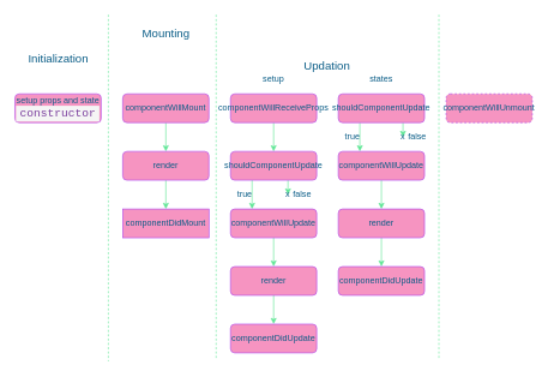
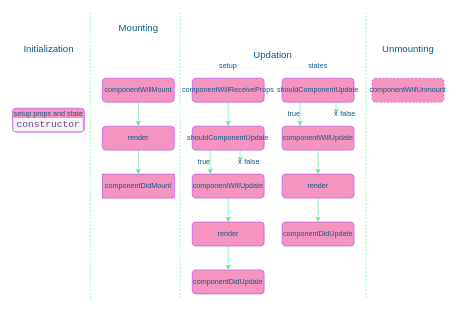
  <mxCell id="0" />
  <mxCell id="1" parent="0" />
  <mxCell id="2" value="&lt;font style=&quot;font-size: 16px&quot;&gt;Initialization&lt;/font&gt;" style="text;html=1;align=center;verticalAlign=middle;resizable=0;points=[];autosize=1;fontColor=#095C86;" parent="1" vertex="1"><mxGeometry x="30" y="70" width="100" height="20" as="geometry" /></mxCell>
- <mxCell id="3" value="setup props and state&lt;br&gt;&lt;div style=&quot;color: rgb(51 , 51 , 51) ; background-color: rgb(245 , 245 , 245) ; font-family: &amp;#34;consolas&amp;#34; , &amp;#34;courier new&amp;#34; , monospace ; font-size: 16px ; line-height: 22px&quot;&gt;&lt;span style=&quot;color: #7a3e9d&quot;&gt;constructor&lt;/span&gt;&lt;/div&gt;" style="rounded=1;whiteSpace=wrap;html=1;fillColor=#F694C1;strokeColor=#AF45ED;fontColor=#095C86;" parent="1" vertex="1"><mxGeometry x="20" y="130" width="120" height="40" as="geometry" /></mxCell>
+ <mxCell id="3" value="setup props and state&lt;br&gt;&lt;div style=&quot;color: rgb(51 , 51 , 51) ; background-color: rgb(245 , 245 , 245) ; font-family: &amp;#34;consolas&amp;#34; , &amp;#34;courier new&amp;#34; , monospace ; font-size: 16px ; line-height: 22px&quot;&gt;&lt;span style=&quot;color: #7a3e9d&quot;&gt;constructor&lt;/span&gt;&lt;/div&gt;" style="rounded=1;whiteSpace=wrap;html=1;fillColor=#F694C1;strokeColor=#AF45ED;fontColor=#095C86;" parent="1" vertex="1"><mxGeometry x="20" y="180" width="120" height="40" as="geometry" /></mxCell>
  <mxCell id="4" value="&lt;font style=&quot;font-size: 16px&quot;&gt;Mounting&lt;/font&gt;" style="text;html=1;align=center;verticalAlign=middle;resizable=0;points=[];autosize=1;fontColor=#095C86;" parent="1" vertex="1"><mxGeometry x="190" y="35" width="80" height="20" as="geometry" /></mxCell>
  <mxCell id="5" value="" style="edgeStyle=orthogonalEdgeStyle;rounded=0;orthogonalLoop=1;jettySize=auto;html=1;strokeColor=#60E696;fontColor=#095C86;" parent="1" source="6" target="8" edge="1"><mxGeometry relative="1" as="geometry" /></mxCell>
  <mxCell id="6" value="componentWillMount" style="rounded=1;whiteSpace=wrap;html=1;fillColor=#F694C1;strokeColor=#AF45ED;fontColor=#095C86;" parent="1" vertex="1"><mxGeometry x="170" y="130" width="120" height="40" as="geometry" /></mxCell>
  <mxCell id="7" value="" style="edgeStyle=orthogonalEdgeStyle;rounded=0;orthogonalLoop=1;jettySize=auto;html=1;strokeColor=#60E696;fontColor=#095C86;" parent="1" source="8" target="9" edge="1"><mxGeometry relative="1" as="geometry"><Array as="points"><mxPoint x="230" y="310" /><mxPoint x="230" y="310" /></Array></mxGeometry></mxCell>
  <mxCell id="8" value="render" style="whiteSpace=wrap;html=1;rounded=1;fillColor=#F694C1;strokeColor=#AF45ED;fontColor=#095C86;" parent="1" vertex="1"><mxGeometry x="170" y="210" width="120" height="40" as="geometry" /></mxCell>
  <mxCell id="9" value="componentDidMount" style="whiteSpace=wrap;html=1;fillColor=#F694C1;strokeColor=#AF45ED;fontColor=#095C86;direction=west;rounded=0;" parent="1" vertex="1"><mxGeometry x="170" y="290" width="120" height="40" as="geometry" /></mxCell>
  <mxCell id="10" value="&lt;font style=&quot;font-size: 16px&quot;&gt;Updation&lt;/font&gt;" style="text;html=1;align=center;verticalAlign=middle;resizable=0;points=[];autosize=1;fontColor=#095C86;" parent="1" vertex="1"><mxGeometry x="414" y="80" width="80" height="20" as="geometry" /></mxCell>
  <mxCell id="11" value="" style="edgeStyle=orthogonalEdgeStyle;rounded=0;orthogonalLoop=1;jettySize=auto;html=1;strokeColor=#60E696;fontColor=#095C86;" parent="1" source="12" target="18" edge="1"><mxGeometry relative="1" as="geometry" /></mxCell>
  <mxCell id="12" value="&lt;font style=&quot;font-size: 12px&quot;&gt;componentWillReceiveProps&lt;/font&gt;" style="rounded=1;whiteSpace=wrap;html=1;fillColor=#F694C1;strokeColor=#AF45ED;fontColor=#095C86;" parent="1" vertex="1"><mxGeometry x="320" y="130" width="120" height="40" as="geometry" /></mxCell>
  <mxCell id="13" value="" style="edgeStyle=orthogonalEdgeStyle;rounded=0;orthogonalLoop=1;jettySize=auto;html=1;strokeColor=#60E696;fontColor=#095C86;" parent="1" source="15" target="28" edge="1"><mxGeometry relative="1" as="geometry"><Array as="points"><mxPoint x="500" y="190" /><mxPoint x="500" y="190" /></Array></mxGeometry></mxCell>
  <mxCell id="14" value="" style="edgeStyle=orthogonalEdgeStyle;rounded=0;orthogonalLoop=1;jettySize=auto;html=1;strokeColor=#60E696;fontColor=#095C86;" parent="1" source="15" edge="1"><mxGeometry relative="1" as="geometry"><mxPoint x="560" y="190" as="targetPoint" /><Array as="points"><mxPoint x="560" y="190" /><mxPoint x="560" y="190" /></Array></mxGeometry></mxCell>
  <mxCell id="15" value="shouldComponentUpdate" style="rounded=1;whiteSpace=wrap;html=1;fillColor=#F694C1;strokeColor=#AF45ED;fontColor=#095C86;" parent="1" vertex="1"><mxGeometry x="470" y="130" width="120" height="40" as="geometry" /></mxCell>
  <mxCell id="16" value="" style="edgeStyle=orthogonalEdgeStyle;rounded=0;orthogonalLoop=1;jettySize=auto;html=1;strokeColor=#60E696;fontColor=#095C86;" parent="1" source="18" target="20" edge="1"><mxGeometry relative="1" as="geometry"><Array as="points"><mxPoint x="350" y="270" /><mxPoint x="350" y="270" /></Array></mxGeometry></mxCell>
  <mxCell id="17" value="" style="edgeStyle=orthogonalEdgeStyle;rounded=0;orthogonalLoop=1;jettySize=auto;html=1;strokeColor=#60E696;fontColor=#095C86;" parent="1" source="18" edge="1"><mxGeometry relative="1" as="geometry"><mxPoint x="400" y="270" as="targetPoint" /><Array as="points"><mxPoint x="400" y="260" /><mxPoint x="400" y="260" /></Array></mxGeometry></mxCell>
  <mxCell id="18" value="shouldComponentUpdate" style="whiteSpace=wrap;html=1;rounded=1;fillColor=#F694C1;strokeColor=#AF45ED;fontColor=#095C86;" parent="1" vertex="1"><mxGeometry x="320" y="210" width="120" height="40" as="geometry" /></mxCell>
  <mxCell id="19" value="" style="edgeStyle=orthogonalEdgeStyle;rounded=0;orthogonalLoop=1;jettySize=auto;html=1;strokeColor=#60E696;fontColor=#095C86;" parent="1" source="20" target="22" edge="1"><mxGeometry relative="1" as="geometry" /></mxCell>
  <mxCell id="20" value="componentWillUpdate" style="whiteSpace=wrap;html=1;rounded=1;fillColor=#F694C1;strokeColor=#AF45ED;fontColor=#095C86;" parent="1" vertex="1"><mxGeometry x="320" y="290" width="120" height="40" as="geometry" /></mxCell>
  <mxCell id="21" value="" style="edgeStyle=orthogonalEdgeStyle;rounded=0;orthogonalLoop=1;jettySize=auto;html=1;strokeColor=#60E696;fontColor=#095C86;" parent="1" source="22" target="23" edge="1"><mxGeometry relative="1" as="geometry" /></mxCell>
  <mxCell id="22" value="render" style="whiteSpace=wrap;html=1;rounded=1;fillColor=#F694C1;strokeColor=#AF45ED;fontColor=#095C86;" parent="1" vertex="1"><mxGeometry x="320" y="370" width="120" height="40" as="geometry" /></mxCell>
  <mxCell id="23" value="componentDidUpdate" style="whiteSpace=wrap;html=1;rounded=1;fillColor=#F694C1;strokeColor=#AF45ED;fontColor=#095C86;" parent="1" vertex="1"><mxGeometry x="320" y="450" width="120" height="40" as="geometry" /></mxCell>
  <mxCell id="24" value="x" style="text;html=1;strokeColor=none;fillColor=none;align=center;verticalAlign=middle;whiteSpace=wrap;rounded=0;fontColor=#095C86;" parent="1" vertex="1"><mxGeometry x="380" y="260" width="40" height="20" as="geometry" /></mxCell>
  <mxCell id="25" value="true" style="text;html=1;strokeColor=none;fillColor=none;align=center;verticalAlign=middle;whiteSpace=wrap;rounded=0;fontColor=#095C86;" parent="1" vertex="1"><mxGeometry x="320" y="260" width="40" height="20" as="geometry" /></mxCell>
  <mxCell id="26" value="false" style="text;html=1;strokeColor=none;fillColor=none;align=center;verticalAlign=middle;whiteSpace=wrap;rounded=0;fontColor=#095C86;" parent="1" vertex="1"><mxGeometry x="400" y="260" width="40" height="20" as="geometry" /></mxCell>
  <mxCell id="27" value="" style="edgeStyle=orthogonalEdgeStyle;rounded=0;orthogonalLoop=1;jettySize=auto;html=1;strokeColor=#60E696;fontColor=#095C86;" parent="1" source="28" target="30" edge="1"><mxGeometry relative="1" as="geometry" /></mxCell>
  <mxCell id="28" value="componentWillUpdate" style="whiteSpace=wrap;html=1;rounded=1;fillColor=#F694C1;strokeColor=#AF45ED;fontColor=#095C86;" parent="1" vertex="1"><mxGeometry x="470" y="210" width="120" height="40" as="geometry" /></mxCell>
  <mxCell id="29" value="" style="edgeStyle=orthogonalEdgeStyle;rounded=0;orthogonalLoop=1;jettySize=auto;html=1;strokeColor=#60E696;fontColor=#095C86;" parent="1" source="30" target="31" edge="1"><mxGeometry relative="1" as="geometry" /></mxCell>
  <mxCell id="30" value="render" style="whiteSpace=wrap;html=1;rounded=1;fillColor=#F694C1;strokeColor=#AF45ED;fontColor=#095C86;" parent="1" vertex="1"><mxGeometry x="470" y="290" width="120" height="40" as="geometry" /></mxCell>
  <mxCell id="31" value="componentDidUpdate" style="whiteSpace=wrap;html=1;rounded=1;fillColor=#F694C1;strokeColor=#AF45ED;fontColor=#095C86;" parent="1" vertex="1"><mxGeometry x="470" y="370" width="120" height="40" as="geometry" /></mxCell>
  <mxCell id="32" value="false" style="text;html=1;strokeColor=none;fillColor=none;align=center;verticalAlign=middle;whiteSpace=wrap;rounded=0;fontColor=#095C86;" parent="1" vertex="1"><mxGeometry x="560" y="180" width="40" height="20" as="geometry" /></mxCell>
  <mxCell id="33" value="true" style="text;html=1;strokeColor=none;fillColor=none;align=center;verticalAlign=middle;whiteSpace=wrap;rounded=0;fontColor=#095C86;" parent="1" vertex="1"><mxGeometry x="470" y="180" width="40" height="20" as="geometry" /></mxCell>
  <mxCell id="34" value="x" style="text;html=1;strokeColor=none;fillColor=none;align=center;verticalAlign=middle;whiteSpace=wrap;rounded=0;fontColor=#095C86;" parent="1" vertex="1"><mxGeometry x="540" y="180" width="40" height="20" as="geometry" /></mxCell>
+ <mxCell id="35" value="&lt;font style=&quot;font-size: 16px&quot;&gt;Unmounting&lt;/font&gt;" style="text;html=1;align=center;verticalAlign=middle;resizable=0;points=[];autosize=1;fontColor=#095C86;" parent="1" vertex="1"><mxGeometry x="630" y="70" width="100" height="20" as="geometry" /></mxCell>
  <mxCell id="36" value="componentWillUnmount" style="rounded=1;whiteSpace=wrap;html=1;fillColor=#F694C1;strokeColor=#AF45ED;fontColor=#095C86;dashed=1;" parent="1" vertex="1"><mxGeometry x="620" y="130" width="120" height="40" as="geometry" /></mxCell>
  <mxCell id="37" value="setup" style="text;html=1;strokeColor=none;fillColor=none;align=center;verticalAlign=middle;whiteSpace=wrap;rounded=0;fontColor=#095C86;" parent="1" vertex="1"><mxGeometry x="360" y="100" width="40" height="20" as="geometry" /></mxCell>
  <mxCell id="38" value="states" style="text;html=1;strokeColor=none;fillColor=none;align=center;verticalAlign=middle;whiteSpace=wrap;rounded=0;fontColor=#095C86;" parent="1" vertex="1"><mxGeometry x="510" y="100" width="40" height="20" as="geometry" /></mxCell>
  <mxCell id="39" value="" style="endArrow=none;dashed=1;html=1;strokeColor=#60E696;fontColor=#095C86;" parent="1" edge="1"><mxGeometry width="50" height="50" relative="1" as="geometry"><mxPoint x="150" y="20" as="sourcePoint" /><mxPoint x="150" y="501.6" as="targetPoint" /><Array as="points"><mxPoint x="150" y="260" /></Array></mxGeometry></mxCell>
  <mxCell id="40" value="" style="endArrow=none;dashed=1;html=1;strokeColor=#60E696;fontColor=#095C86;" parent="1" edge="1"><mxGeometry width="50" height="50" relative="1" as="geometry"><mxPoint x="300" y="20" as="sourcePoint" /><mxPoint x="300" y="500" as="targetPoint" /><Array as="points"><mxPoint x="300" y="270" /></Array></mxGeometry></mxCell>
  <mxCell id="41" value="" style="endArrow=none;dashed=1;html=1;strokeColor=#60E696;fontColor=#095C86;" parent="1" edge="1"><mxGeometry width="50" height="50" relative="1" as="geometry"><mxPoint x="610" y="20" as="sourcePoint" /><mxPoint x="610" y="500" as="targetPoint" /><Array as="points"><mxPoint x="610" y="280" /></Array></mxGeometry></mxCell>
